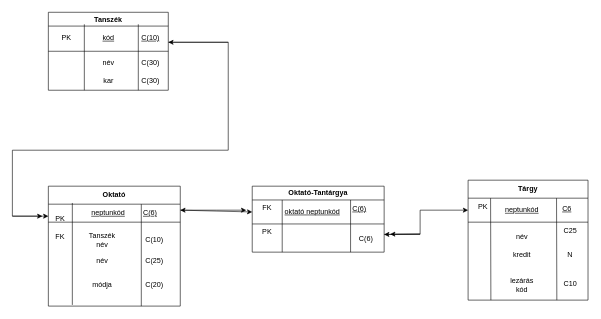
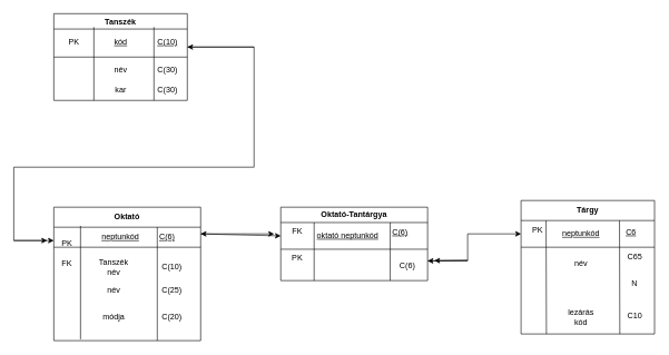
  <mxCell id="0" />
  <mxCell id="1" parent="0" />
  <mxCell id="2" value="Oktató-Tantárgya" style="swimlane;whiteSpace=wrap;html=1;" vertex="1" parent="1"><mxGeometry x="420" y="310" width="220" height="110" as="geometry" /></mxCell>
  <mxCell id="3" value="FK" style="text;whiteSpace=wrap;html=1;align=center;" vertex="1" parent="2"><mxGeometry y="23" width="50" height="40" as="geometry" /></mxCell>
  <mxCell id="4" value="PK" style="text;whiteSpace=wrap;html=1;align=center;" vertex="1" parent="2"><mxGeometry y="63" width="50" height="40" as="geometry" /></mxCell>
  <mxCell id="5" value="" style="endArrow=none;html=1;rounded=0;entryX=1;entryY=0;entryDx=0;entryDy=0;" edge="1" parent="2" target="3"><mxGeometry width="50" height="50" relative="1" as="geometry"><mxPoint x="50" y="110" as="sourcePoint" /><mxPoint x="126" y="-30" as="targetPoint" /></mxGeometry></mxCell>
  <mxCell id="6" value="&lt;u&gt;oktató neptunkód&lt;/u&gt;" style="text;html=1;align=center;verticalAlign=middle;resizable=0;points=[];autosize=1;strokeColor=none;fillColor=none;" vertex="1" parent="2"><mxGeometry x="40" y="28" width="120" height="30" as="geometry" /></mxCell>
  <mxCell id="7" value="&lt;u&gt;C(6)&lt;/u&gt;" style="text;html=1;align=center;verticalAlign=middle;whiteSpace=wrap;rounded=0;" vertex="1" parent="2"><mxGeometry x="149" y="23" width="60" height="30" as="geometry" /></mxCell>
  <mxCell id="8" value="C(6)" style="text;html=1;align=center;verticalAlign=middle;whiteSpace=wrap;rounded=0;" vertex="1" parent="2"><mxGeometry x="160" y="73" width="60" height="30" as="geometry" /></mxCell>
  <mxCell id="9" value="Tárgy" style="swimlane;whiteSpace=wrap;html=1;startSize=30;" vertex="1" parent="1"><mxGeometry x="780" y="300" width="200" height="200" as="geometry" /></mxCell>
  <mxCell id="10" value="PK" style="text;whiteSpace=wrap;html=1;align=center;" vertex="1" parent="9"><mxGeometry y="30" width="50" height="40" as="geometry" /></mxCell>
  <mxCell id="11" value="&lt;u&gt;neptunkód&lt;/u&gt;" style="text;html=1;align=center;verticalAlign=middle;whiteSpace=wrap;rounded=0;" vertex="1" parent="9"><mxGeometry x="60" y="35" width="60" height="30" as="geometry" /></mxCell>
  <mxCell id="12" value="név" style="text;html=1;align=center;verticalAlign=middle;whiteSpace=wrap;rounded=0;" vertex="1" parent="9"><mxGeometry x="60" y="80" width="60" height="30" as="geometry" /></mxCell>
- <mxCell id="13" value="kredit" style="text;html=1;align=center;verticalAlign=middle;whiteSpace=wrap;rounded=0;" vertex="1" parent="9"><mxGeometry x="60" y="110" width="60" height="30" as="geometry" /></mxCell>
  <mxCell id="14" value="lezárás kód" style="text;html=1;align=center;verticalAlign=middle;whiteSpace=wrap;rounded=0;" vertex="1" parent="9"><mxGeometry x="60" y="160" width="60" height="30" as="geometry" /></mxCell>
  <mxCell id="15" value="C6" style="text;html=1;align=center;verticalAlign=middle;whiteSpace=wrap;rounded=0;fontStyle=4" vertex="1" parent="9"><mxGeometry x="130" y="30" width="70" height="35" as="geometry" /></mxCell>
  <mxCell id="16" value="N" style="text;html=1;align=center;verticalAlign=middle;whiteSpace=wrap;rounded=0;" vertex="1" parent="9"><mxGeometry x="140" y="110" width="60" height="30" as="geometry" /></mxCell>
  <mxCell id="17" value="" style="endArrow=none;html=1;rounded=0;entryX=0.25;entryY=0;entryDx=0;entryDy=0;" edge="1" parent="9" target="15"><mxGeometry width="50" height="50" relative="1" as="geometry"><mxPoint x="148" y="200" as="sourcePoint" /><mxPoint x="-200" y="-20" as="targetPoint" /></mxGeometry></mxCell>
- <mxCell id="18" value="C25" style="text;html=1;align=center;verticalAlign=middle;resizable=0;points=[];autosize=1;strokeColor=none;fillColor=none;" vertex="1" parent="9"><mxGeometry x="145" y="70" width="50" height="30" as="geometry" /></mxCell>
+ <mxCell id="18" value="C65" style="text;html=1;align=center;verticalAlign=middle;resizable=0;points=[];autosize=1;strokeColor=none;fillColor=none;" vertex="1" parent="9"><mxGeometry x="145" y="70" width="50" height="30" as="geometry" /></mxCell>
  <mxCell id="19" value="Oktató" style="swimlane;whiteSpace=wrap;html=1;startSize=30;" vertex="1" parent="1"><mxGeometry x="80" y="310" width="220" height="200" as="geometry" /></mxCell>
  <mxCell id="20" value="" style="endArrow=none;html=1;rounded=0;" edge="1" parent="19"><mxGeometry width="50" height="50" relative="1" as="geometry"><mxPoint x="40" y="198" as="sourcePoint" /><mxPoint x="40" y="28" as="targetPoint" /></mxGeometry></mxCell>
  <mxCell id="21" value="FK" style="text;whiteSpace=wrap;html=1;" vertex="1" parent="19"><mxGeometry x="10" y="70" width="50" height="40" as="geometry" /></mxCell>
  <mxCell id="22" value="&lt;u&gt;neptunkód&lt;/u&gt;" style="text;html=1;align=center;verticalAlign=middle;whiteSpace=wrap;rounded=0;" vertex="1" parent="19"><mxGeometry x="70" y="30" width="60" height="30" as="geometry" /></mxCell>
  <mxCell id="23" value="Tanszék név" style="text;html=1;align=center;verticalAlign=middle;whiteSpace=wrap;rounded=0;" vertex="1" parent="19"><mxGeometry x="60" y="75" width="60" height="30" as="geometry" /></mxCell>
  <mxCell id="24" value="név" style="text;html=1;align=center;verticalAlign=middle;whiteSpace=wrap;rounded=0;" vertex="1" parent="19"><mxGeometry x="60" y="110" width="60" height="30" as="geometry" /></mxCell>
  <mxCell id="25" value="módja" style="text;html=1;align=center;verticalAlign=middle;whiteSpace=wrap;rounded=0;" vertex="1" parent="19"><mxGeometry x="60" y="150" width="60" height="30" as="geometry" /></mxCell>
  <mxCell id="26" value="&lt;u&gt;C(6)&lt;/u&gt;" style="text;html=1;align=center;verticalAlign=middle;whiteSpace=wrap;rounded=0;" vertex="1" parent="19"><mxGeometry x="140" y="30" width="60" height="30" as="geometry" /></mxCell>
  <mxCell id="27" value="" style="endArrow=none;html=1;rounded=0;exitX=0.25;exitY=0;exitDx=0;exitDy=0;" edge="1" parent="19" source="26"><mxGeometry width="50" height="50" relative="1" as="geometry"><mxPoint x="360" y="-50" as="sourcePoint" /><mxPoint x="155" y="200" as="targetPoint" /><Array as="points" /></mxGeometry></mxCell>
  <mxCell id="28" value="C(10)" style="text;whiteSpace=wrap;html=1;" vertex="1" parent="19"><mxGeometry x="160" y="75" width="60" height="40" as="geometry" /></mxCell>
  <mxCell id="29" value="C(25)" style="text;whiteSpace=wrap;html=1;" vertex="1" parent="19"><mxGeometry x="160" y="110" width="60" height="40" as="geometry" /></mxCell>
  <mxCell id="30" value="C(20)" style="text;whiteSpace=wrap;html=1;" vertex="1" parent="19"><mxGeometry x="160" y="150" width="60" height="40" as="geometry" /></mxCell>
  <mxCell id="31" value="" style="endArrow=none;html=1;rounded=0;" edge="1" parent="19"><mxGeometry width="50" height="50" relative="1" as="geometry"><mxPoint y="60" as="sourcePoint" /><mxPoint x="220" y="60" as="targetPoint" /></mxGeometry></mxCell>
  <mxCell id="32" value="Tanszék" style="swimlane;whiteSpace=wrap;html=1;" vertex="1" parent="1"><mxGeometry x="80" y="20" width="200" height="130" as="geometry" /></mxCell>
  <mxCell id="33" value="név" style="text;html=1;align=center;verticalAlign=middle;resizable=0;points=[];autosize=1;strokeColor=none;fillColor=none;" vertex="1" parent="32"><mxGeometry x="80" y="70" width="40" height="30" as="geometry" /></mxCell>
  <mxCell id="34" value="C(30)" style="text;html=1;align=center;verticalAlign=middle;resizable=0;points=[];autosize=1;strokeColor=none;fillColor=none;" vertex="1" parent="32"><mxGeometry x="145" y="70" width="50" height="30" as="geometry" /></mxCell>
  <mxCell id="35" value="C(30)" style="text;html=1;align=center;verticalAlign=middle;resizable=0;points=[];autosize=1;strokeColor=none;fillColor=none;" vertex="1" parent="32"><mxGeometry x="145" y="100" width="50" height="30" as="geometry" /></mxCell>
  <mxCell id="36" value="" style="endArrow=none;html=1;rounded=0;entryX=0.75;entryY=0;entryDx=0;entryDy=0;" edge="1" parent="1" target="10"><mxGeometry width="50" height="50" relative="1" as="geometry"><mxPoint x="818" y="500" as="sourcePoint" /><mxPoint x="580" y="280" as="targetPoint" /></mxGeometry></mxCell>
  <mxCell id="37" value="" style="endArrow=none;html=1;rounded=0;exitX=0;exitY=1;exitDx=0;exitDy=0;" edge="1" parent="1" source="10"><mxGeometry width="50" height="50" relative="1" as="geometry"><mxPoint x="530" y="330" as="sourcePoint" /><mxPoint x="980" y="370" as="targetPoint" /></mxGeometry></mxCell>
  <mxCell id="38" value="C10" style="text;html=1;align=center;verticalAlign=middle;resizable=0;points=[];autosize=1;strokeColor=none;fillColor=none;" vertex="1" parent="1"><mxGeometry x="925" y="458" width="50" height="30" as="geometry" /></mxCell>
  <mxCell id="39" value="" style="endArrow=none;html=1;rounded=0;entryX=0.25;entryY=0;entryDx=0;entryDy=0;" edge="1" parent="1" target="7"><mxGeometry width="50" height="50" relative="1" as="geometry"><mxPoint x="584" y="420" as="sourcePoint" /><mxPoint x="580" y="290" as="targetPoint" /></mxGeometry></mxCell>
  <mxCell id="40" value="" style="endArrow=none;html=1;rounded=0;exitX=0;exitY=0;exitDx=0;exitDy=0;" edge="1" parent="1" source="4"><mxGeometry width="50" height="50" relative="1" as="geometry"><mxPoint x="530" y="340" as="sourcePoint" /><mxPoint x="640" y="373" as="targetPoint" /></mxGeometry></mxCell>
  <mxCell id="41" value="" style="endArrow=classic;html=1;rounded=0;entryX=0;entryY=0.5;entryDx=0;entryDy=0;exitX=1;exitY=0.25;exitDx=0;exitDy=0;" edge="1" parent="1" source="8" target="10"><mxGeometry width="50" height="50" relative="1" as="geometry"><mxPoint x="530" y="330" as="sourcePoint" /><mxPoint x="580" y="280" as="targetPoint" /><Array as="points"><mxPoint x="700" y="390" /><mxPoint x="700" y="350" /></Array></mxGeometry></mxCell>
  <mxCell id="42" value="" style="endArrow=classic;html=1;rounded=0;entryX=1;entryY=0.25;entryDx=0;entryDy=0;" edge="1" parent="1" target="8"><mxGeometry width="50" height="50" relative="1" as="geometry"><mxPoint x="700" y="390" as="sourcePoint" /><mxPoint x="580" y="280" as="targetPoint" /></mxGeometry></mxCell>
  <mxCell id="43" value="" style="endArrow=classic;html=1;rounded=0;" edge="1" parent="1"><mxGeometry width="50" height="50" relative="1" as="geometry"><mxPoint x="700" y="390" as="sourcePoint" /><mxPoint x="650" y="390" as="targetPoint" /></mxGeometry></mxCell>
  <mxCell id="44" value="PK" style="text;whiteSpace=wrap;html=1;" vertex="1" parent="1"><mxGeometry x="90" y="350" width="50" height="40" as="geometry" /></mxCell>
  <mxCell id="45" value="PK" style="text;html=1;align=center;verticalAlign=middle;resizable=0;points=[];autosize=1;strokeColor=none;fillColor=none;" vertex="1" parent="1"><mxGeometry x="90" y="48" width="40" height="30" as="geometry" /></mxCell>
  <mxCell id="46" value="&lt;u&gt;kód&lt;/u&gt;" style="text;html=1;align=center;verticalAlign=middle;resizable=0;points=[];autosize=1;strokeColor=none;fillColor=none;" vertex="1" parent="1"><mxGeometry x="160" y="48" width="40" height="30" as="geometry" /></mxCell>
  <mxCell id="47" value="&lt;u&gt;C(10)&lt;/u&gt;" style="text;html=1;align=center;verticalAlign=middle;resizable=0;points=[];autosize=1;strokeColor=none;fillColor=none;" vertex="1" parent="1"><mxGeometry x="225" y="48" width="50" height="30" as="geometry" /></mxCell>
  <mxCell id="48" value="" style="endArrow=none;html=1;rounded=0;exitX=0.75;exitY=1;exitDx=0;exitDy=0;" edge="1" parent="1" source="32"><mxGeometry width="50" height="50" relative="1" as="geometry"><mxPoint x="520" y="340" as="sourcePoint" /><mxPoint x="230" y="40" as="targetPoint" /></mxGeometry></mxCell>
  <mxCell id="49" value="" style="endArrow=none;html=1;rounded=0;exitX=0;exitY=0.5;exitDx=0;exitDy=0;entryX=1;entryY=0.5;entryDx=0;entryDy=0;" edge="1" parent="1" source="32" target="32"><mxGeometry width="50" height="50" relative="1" as="geometry"><mxPoint x="520" y="340" as="sourcePoint" /><mxPoint x="570" y="290" as="targetPoint" /></mxGeometry></mxCell>
  <mxCell id="50" value="" style="endArrow=none;html=1;rounded=0;" edge="1" parent="1"><mxGeometry width="50" height="50" relative="1" as="geometry"><mxPoint y="40" as="sourcePoint" x="140" /><mxPoint y="150" as="targetPoint" x="140" /></mxGeometry></mxCell>
  <mxCell id="51" value="kar" style="text;html=1;align=center;verticalAlign=middle;resizable=0;points=[];autosize=1;strokeColor=none;fillColor=none;" vertex="1" parent="1"><mxGeometry x="160" y="120" width="40" height="30" as="geometry" /></mxCell>
  <mxCell id="52" value="" style="endArrow=classic;html=1;rounded=0;entryX=0;entryY=0.25;entryDx=0;entryDy=0;" edge="1" parent="1" target="19"><mxGeometry width="50" height="50" relative="1" as="geometry"><mxPoint x="280" y="70" as="sourcePoint" /><mxPoint x="20" y="360" as="targetPoint" /><Array as="points"><mxPoint x="380" y="70" /><mxPoint x="380" y="250" /><mxPoint x="20" y="250" /><mxPoint x="20" y="360" /></Array></mxGeometry></mxCell>
  <mxCell id="53" value="" style="endArrow=classic;html=1;rounded=0;" edge="1" parent="1"><mxGeometry width="50" height="50" relative="1" as="geometry"><mxPoint x="380" y="70" as="sourcePoint" /><mxPoint x="280" y="70" as="targetPoint" /></mxGeometry></mxCell>
  <mxCell id="54" value="" style="endArrow=classic;html=1;rounded=0;" edge="1" parent="1"><mxGeometry width="50" height="50" relative="1" as="geometry"><mxPoint x="20" y="360" as="sourcePoint" /><mxPoint x="70" y="360" as="targetPoint" /></mxGeometry></mxCell>
  <mxCell id="55" value="" style="endArrow=classic;html=1;rounded=0;entryX=0;entryY=0.5;entryDx=0;entryDy=0;" edge="1" parent="1" target="3"><mxGeometry width="50" height="50" relative="1" as="geometry"><mxPoint x="300" y="350" as="sourcePoint" /><mxPoint x="460" y="290" as="targetPoint" /><Array as="points" /></mxGeometry></mxCell>
  <mxCell id="56" value="" style="endArrow=classic;html=1;rounded=0;" edge="1" parent="1"><mxGeometry width="50" height="50" relative="1" as="geometry"><mxPoint x="360" y="350" as="sourcePoint" /><mxPoint x="300" y="350" as="targetPoint" /></mxGeometry></mxCell>
  <mxCell id="57" value="" style="endArrow=classic;html=1;rounded=0;" edge="1" parent="1"><mxGeometry width="50" height="50" relative="1" as="geometry"><mxPoint x="360" y="350" as="sourcePoint" /><mxPoint x="410" y="350" as="targetPoint" /></mxGeometry></mxCell>
